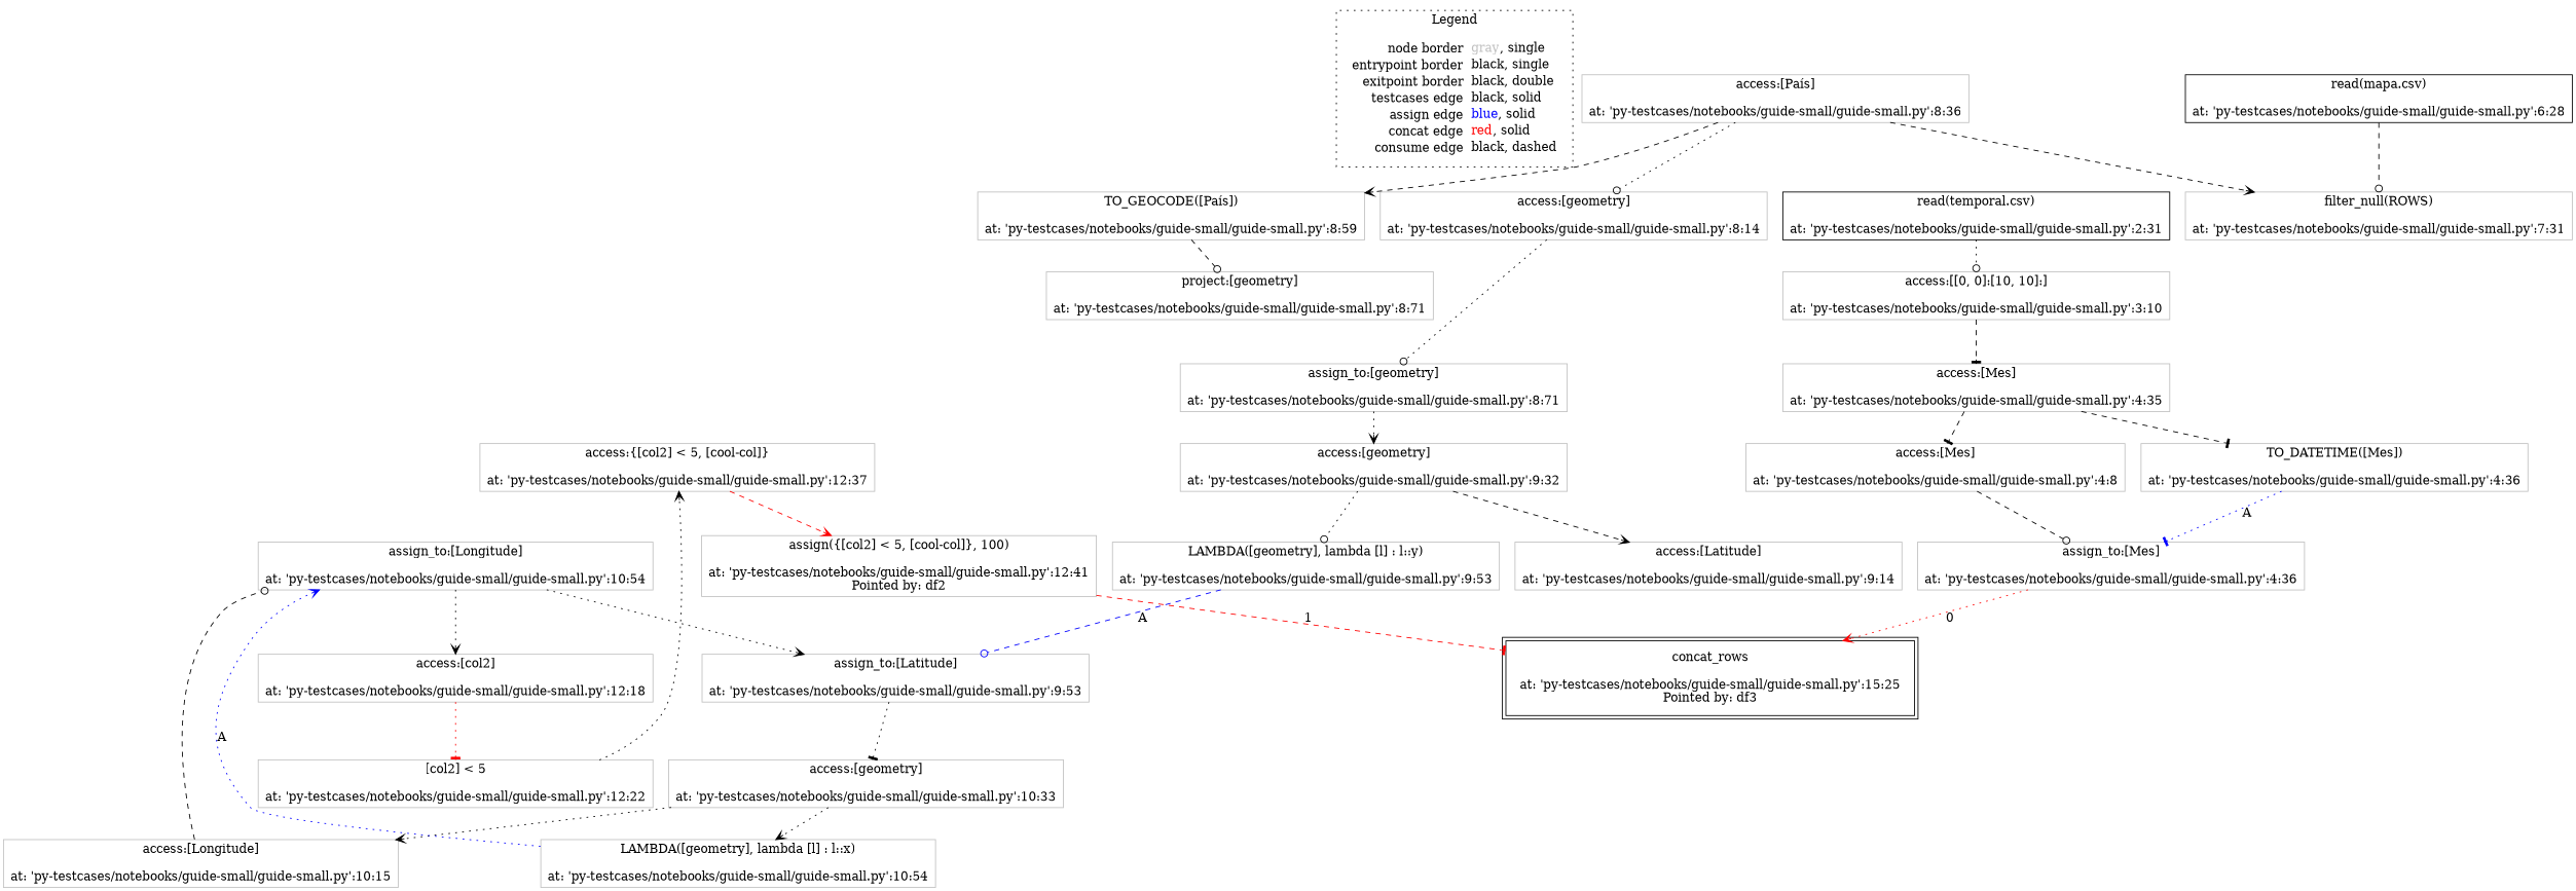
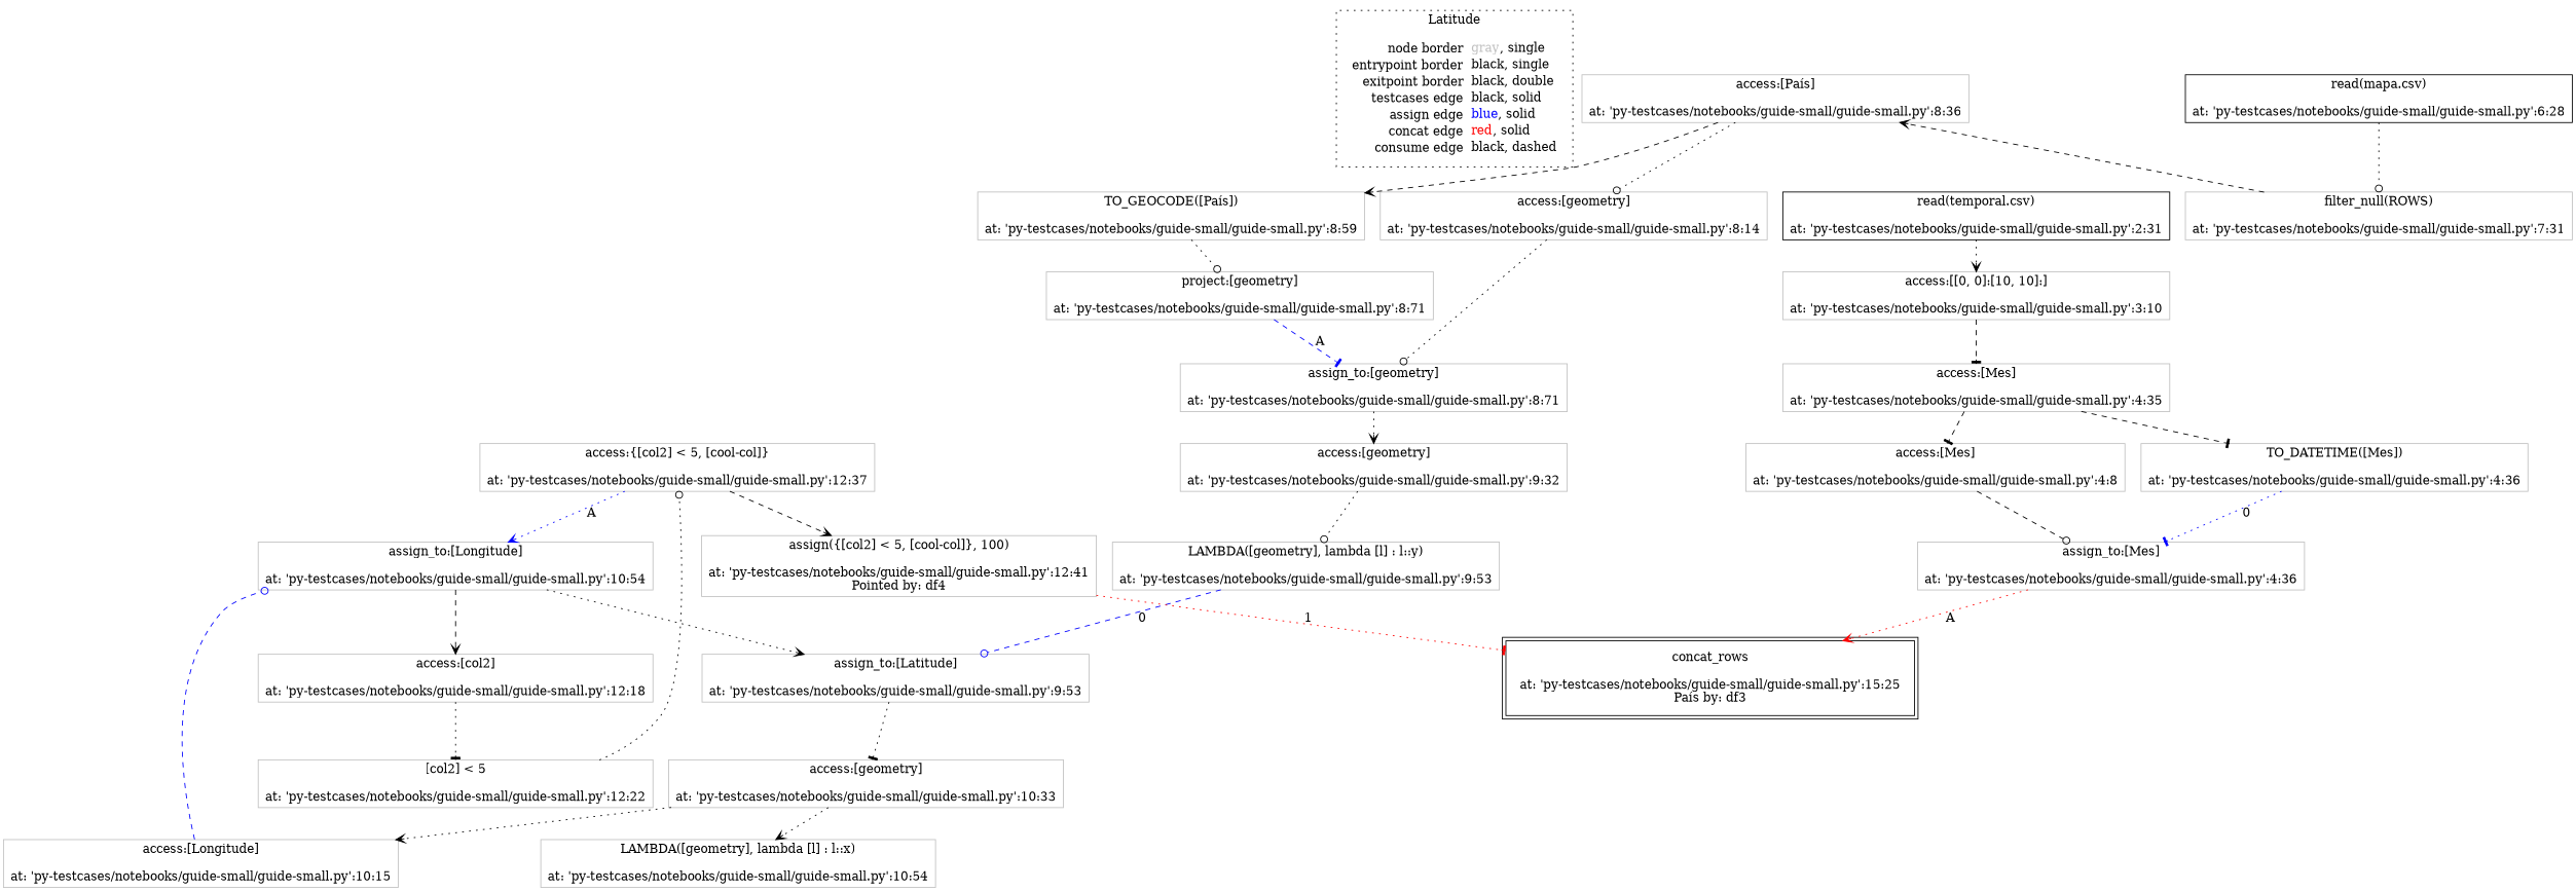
  digraph {
    node [shape=rect color=gray]
    edge [arrowhead=vee color=black style=dotted]
    n1 [label=<<table border="0" cellpadding="2" cellspacing="0" cellborder="0"><tr><td align="right">node border&nbsp;</td><td align="left"><font color="gray">gray</font>, single</td></tr><tr><td align="right">entrypoint border&nbsp;</td><td align="left"><font color="black">black</font>, single</td></tr><tr><td align="right">exitpoint border&nbsp;</td><td align="left"><font color="black">black</font>, double</td></tr><tr><td align="right">testcases edge&nbsp;</td><td align="left"><font color="black">black</font>, solid</td></tr><tr><td align="right">assign edge&nbsp;</td><td align="left"><font color="blue">blue</font>, solid</td></tr><tr><td align="right">concat edge&nbsp;</td><td align="left"><font color="red">red</font>, solid</td></tr><tr><td align="right">consume edge&nbsp;</td><td align="left"><font color="black">black</font>, dashed</td></tr></table>> shape=plaintext color=""]
    n2 [color=black label=<read(temporal.csv)<BR/><BR/>at: 'py-testcases/notebooks/guide-small/guide-small.py':2:31>]
    n3 [label=<access:[[0, 0]:[10, 10]:]<BR/><BR/>at: 'py-testcases/notebooks/guide-small/guide-small.py':3:10>]
    n4 [label=<access:[Mes]<BR/><BR/>at: 'py-testcases/notebooks/guide-small/guide-small.py':4:35>]
    n5 [label=<access:[Mes]<BR/><BR/>at: 'py-testcases/notebooks/guide-small/guide-small.py':4:8>]
    n6 [label=<TO_DATETIME([Mes])<BR/><BR/>at: 'py-testcases/notebooks/guide-small/guide-small.py':4:36>]
    n7 [label=<assign_to:[Mes]<BR/><BR/>at: 'py-testcases/notebooks/guide-small/guide-small.py':4:36>]
-   n8 [color=black label=<concat_rows<BR/><BR/>at: 'py-testcases/notebooks/guide-small/guide-small.py':15:25<BR/>Pointed by: df3> peripheries=2]
+   n8 [color=black label=<concat_rows<BR/><BR/>at: 'py-testcases/notebooks/guide-small/guide-small.py':15:25<BR/>País by: df3> peripheries=2]
    n9 [color=black label=<read(mapa.csv)<BR/><BR/>at: 'py-testcases/notebooks/guide-small/guide-small.py':6:28>]
    n10 [label=<filter_null(ROWS)<BR/><BR/>at: 'py-testcases/notebooks/guide-small/guide-small.py':7:31>]
    n11 [label=<access:[Pa&iacute;s]<BR/><BR/>at: 'py-testcases/notebooks/guide-small/guide-small.py':8:36>]
    n12 [label=<access:[geometry]<BR/><BR/>at: 'py-testcases/notebooks/guide-small/guide-small.py':8:14>]
    n13 [label=<TO_GEOCODE([Pa&iacute;s])<BR/><BR/>at: 'py-testcases/notebooks/guide-small/guide-small.py':8:59>]
    n14 [label=<assign_to:[geometry]<BR/><BR/>at: 'py-testcases/notebooks/guide-small/guide-small.py':8:71>]
    n15 [label=<access:[geometry]<BR/><BR/>at: 'py-testcases/notebooks/guide-small/guide-small.py':9:32>]
    n16 [label=<project:[geometry]<BR/><BR/>at: 'py-testcases/notebooks/guide-small/guide-small.py':8:71>]
-   n17 [label=<access:[Latitude]<BR/><BR/>at: 'py-testcases/notebooks/guide-small/guide-small.py':9:14>]
    n18 [label=<LAMBDA([geometry], lambda [l] : l::y)<BR/><BR/>at: 'py-testcases/notebooks/guide-small/guide-small.py':9:53>]
    n19 [label=<assign_to:[Latitude]<BR/><BR/>at: 'py-testcases/notebooks/guide-small/guide-small.py':9:53>]
    n20 [label=<access:[geometry]<BR/><BR/>at: 'py-testcases/notebooks/guide-small/guide-small.py':10:33>]
    n21 [label=<access:[Longitude]<BR/><BR/>at: 'py-testcases/notebooks/guide-small/guide-small.py':10:15>]
    n22 [label=<LAMBDA([geometry], lambda [l] : l::x)<BR/><BR/>at: 'py-testcases/notebooks/guide-small/guide-small.py':10:54>]
    n23 [label=<assign_to:[Longitude]<BR/><BR/>at: 'py-testcases/notebooks/guide-small/guide-small.py':10:54>]
    n24 [label=<access:[col2]<BR/><BR/>at: 'py-testcases/notebooks/guide-small/guide-small.py':12:18>]
    n25 [label=<[col2] &lt; 5<BR/><BR/>at: 'py-testcases/notebooks/guide-small/guide-small.py':12:22>]
    n26 [label=<access:{[col2] &lt; 5, [cool-col]}<BR/><BR/>at: 'py-testcases/notebooks/guide-small/guide-small.py':12:37>]
-   n27 [label=<assign({[col2] &lt; 5, [cool-col]}, 100)<BR/><BR/>at: 'py-testcases/notebooks/guide-small/guide-small.py':12:41<BR/>Pointed by: df2>]
+   n27 [label=<assign({[col2] &lt; 5, [cool-col]}, 100)<BR/><BR/>at: 'py-testcases/notebooks/guide-small/guide-small.py':12:41<BR/>Pointed by: df4>]
    subgraph cluster_1 {
-     label=Legend
+     label=Latitude
      style=dotted
      n1
    }
-   n2 -> n3 [arrowhead=odot]
+   n2 -> n3
    n3 -> n4 [arrowhead=tee style=dashed]
    n4 -> n5 [arrowhead=tee style=dashed]
    n4 -> n6 [arrowhead=tee style=dashed]
    n5 -> n7 [arrowhead=odot style=dashed]
-   n6 -> n7 [arrowhead=tee color=blue label=A]
-   n7 -> n8 [color=red label=0]
-   n9 -> n10 [arrowhead=odot style=dashed]
-   n11 -> n10 [style=dashed]
+   n6 -> n7 [arrowhead=tee color=blue label=0]
+   n7 -> n8 [color=red label=A]
+   n9 -> n10 [arrowhead=odot]
+   n10 -> n11 [style=dashed]
    n11 -> n12 [arrowhead=odot]
    n11 -> n13 [style=dashed]
    n12 -> n14 [arrowhead=odot]
-   n13 -> n16 [arrowhead=odot style=dashed]
+   n13 -> n16 [arrowhead=odot]
    n14 -> n15
-   n15 -> n17 [style=dashed]
    n15 -> n18 [arrowhead=odot]
-   n18 -> n19 [arrowhead=odot color=blue label=A style=dashed]
+   n16 -> n14 [arrowhead=tee color=blue label=A style=dashed]
+   n18 -> n19 [arrowhead=odot color=blue label=0 style=dashed]
    n19 -> n20 [arrowhead=tee]
    n20 -> n21
    n20 -> n22
-   n21 -> n23 [arrowhead=odot style=dashed]
-   n22 -> n23 [color=blue label=A]
+   n21 -> n23 [arrowhead=odot color=blue style=dashed]
+   n26 -> n23 [color=blue label=A]
    n23 -> n19
-   n23 -> n24
-   n24 -> n25 [arrowhead=tee color=red]
-   n25 -> n26
-   n26 -> n27 [color=red style=dashed]
-   n27 -> n8 [arrowhead=tee color=red label=1 style=dashed]
+   n23 -> n24 [style=dashed]
+   n24 -> n25 [arrowhead=tee]
+   n25 -> n26 [arrowhead=odot]
+   n26 -> n27 [style=dashed]
+   n27 -> n8 [arrowhead=tee color=red label=1]
  }
